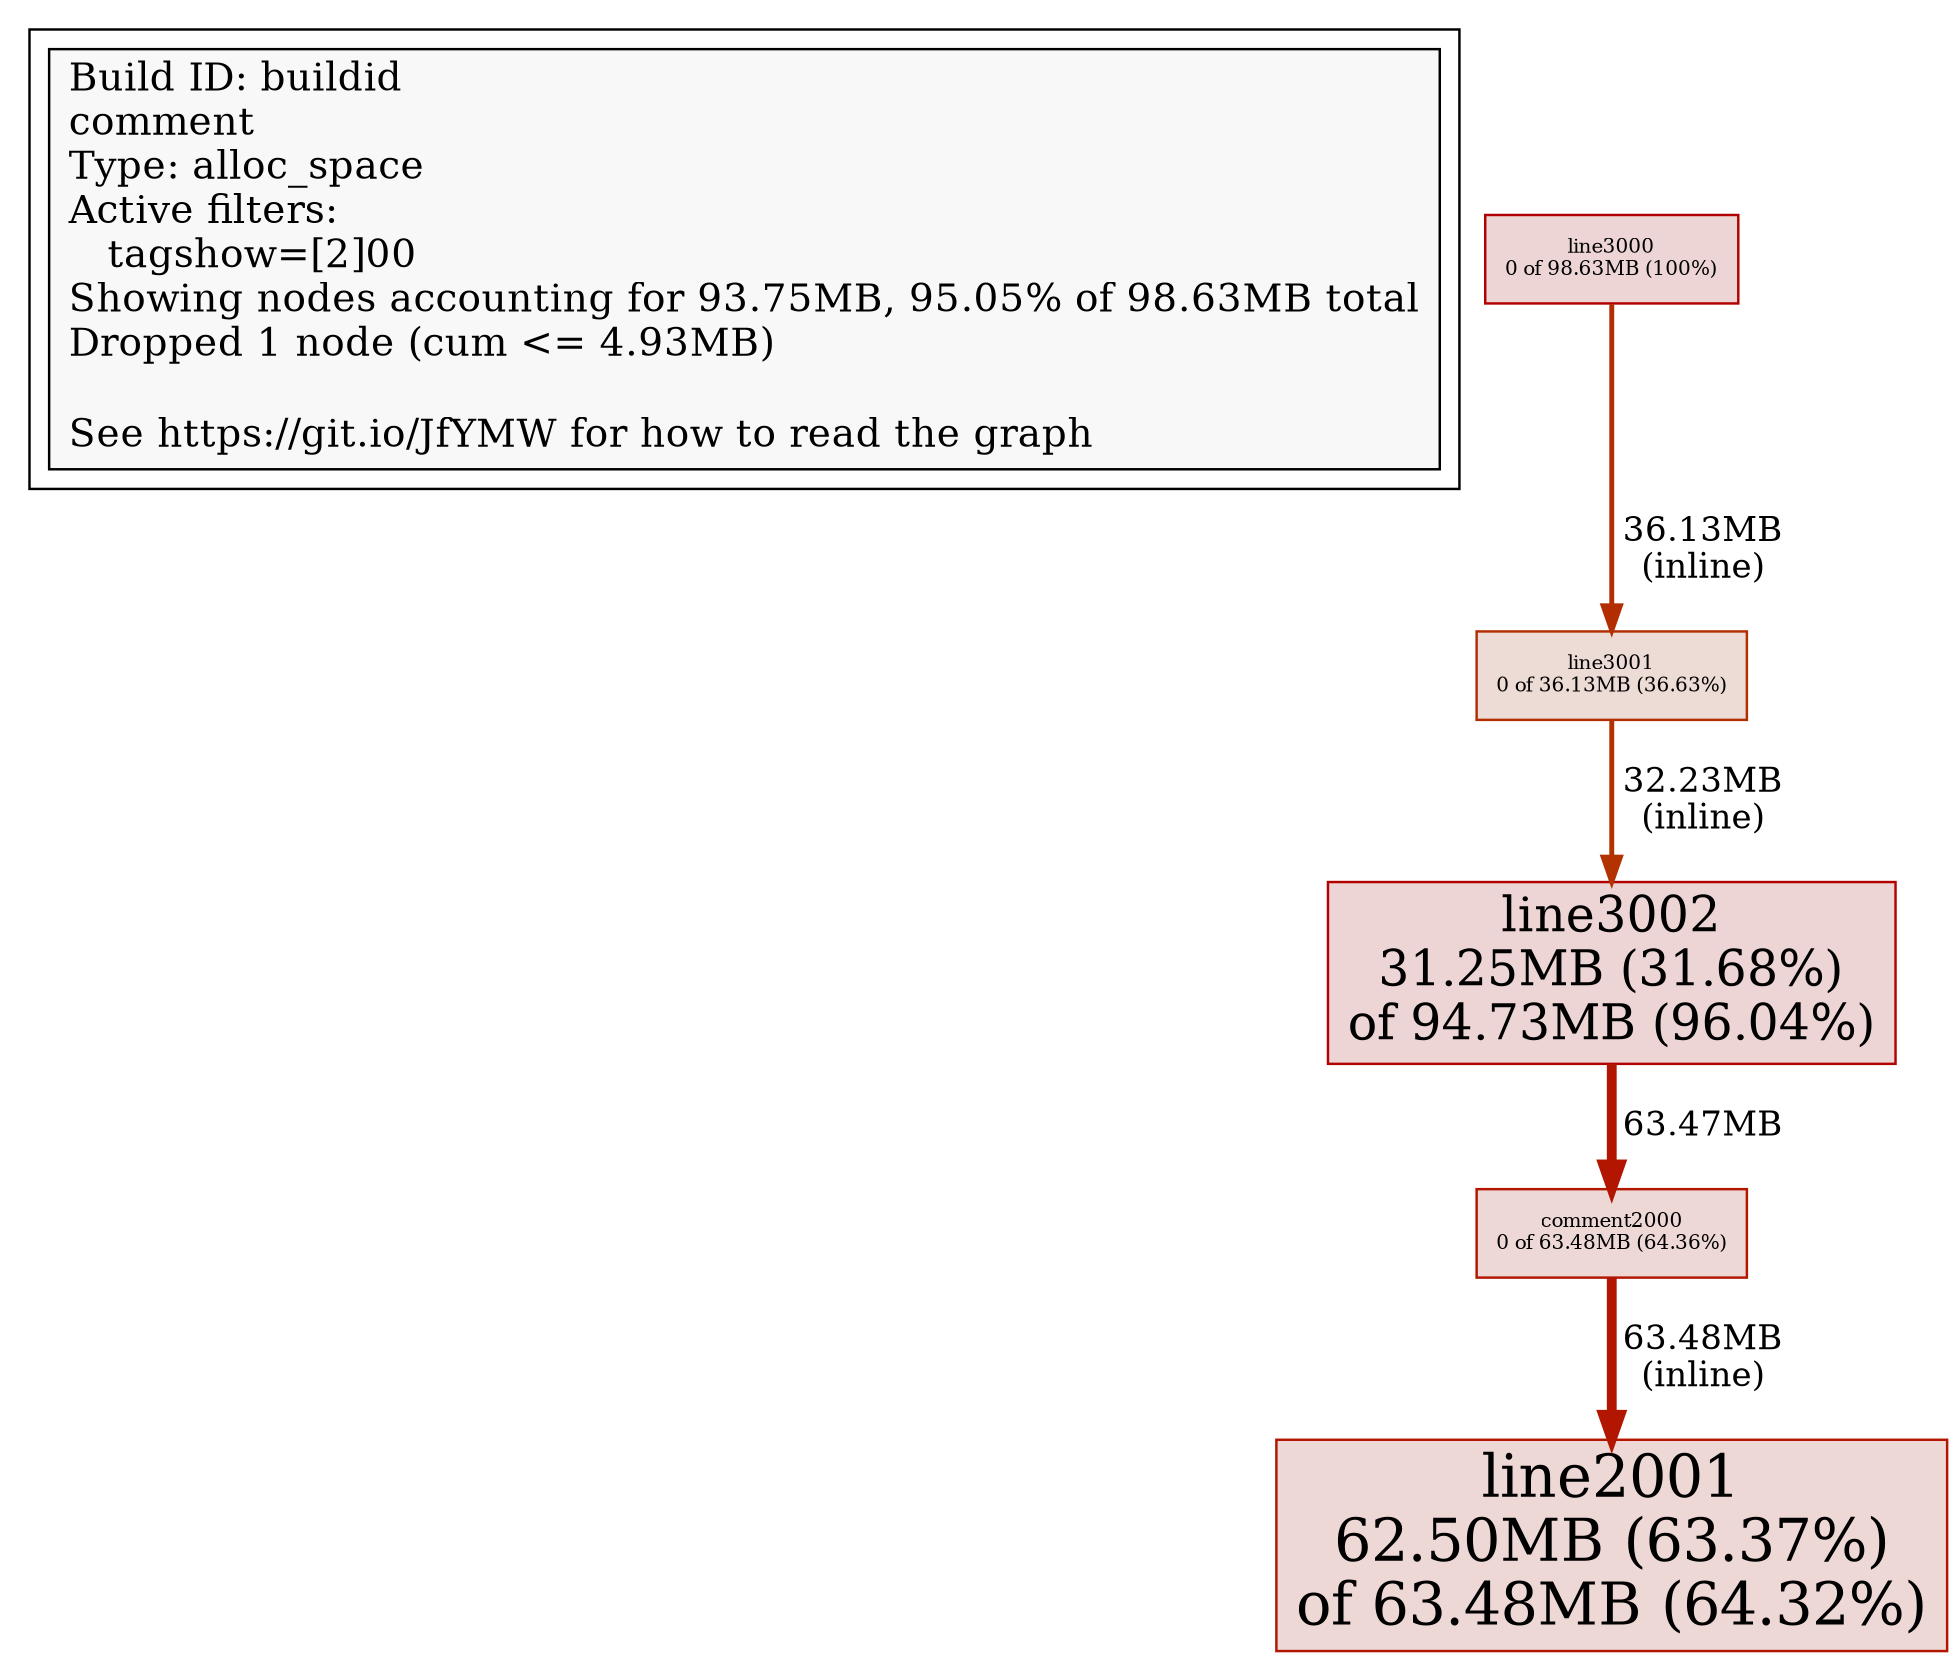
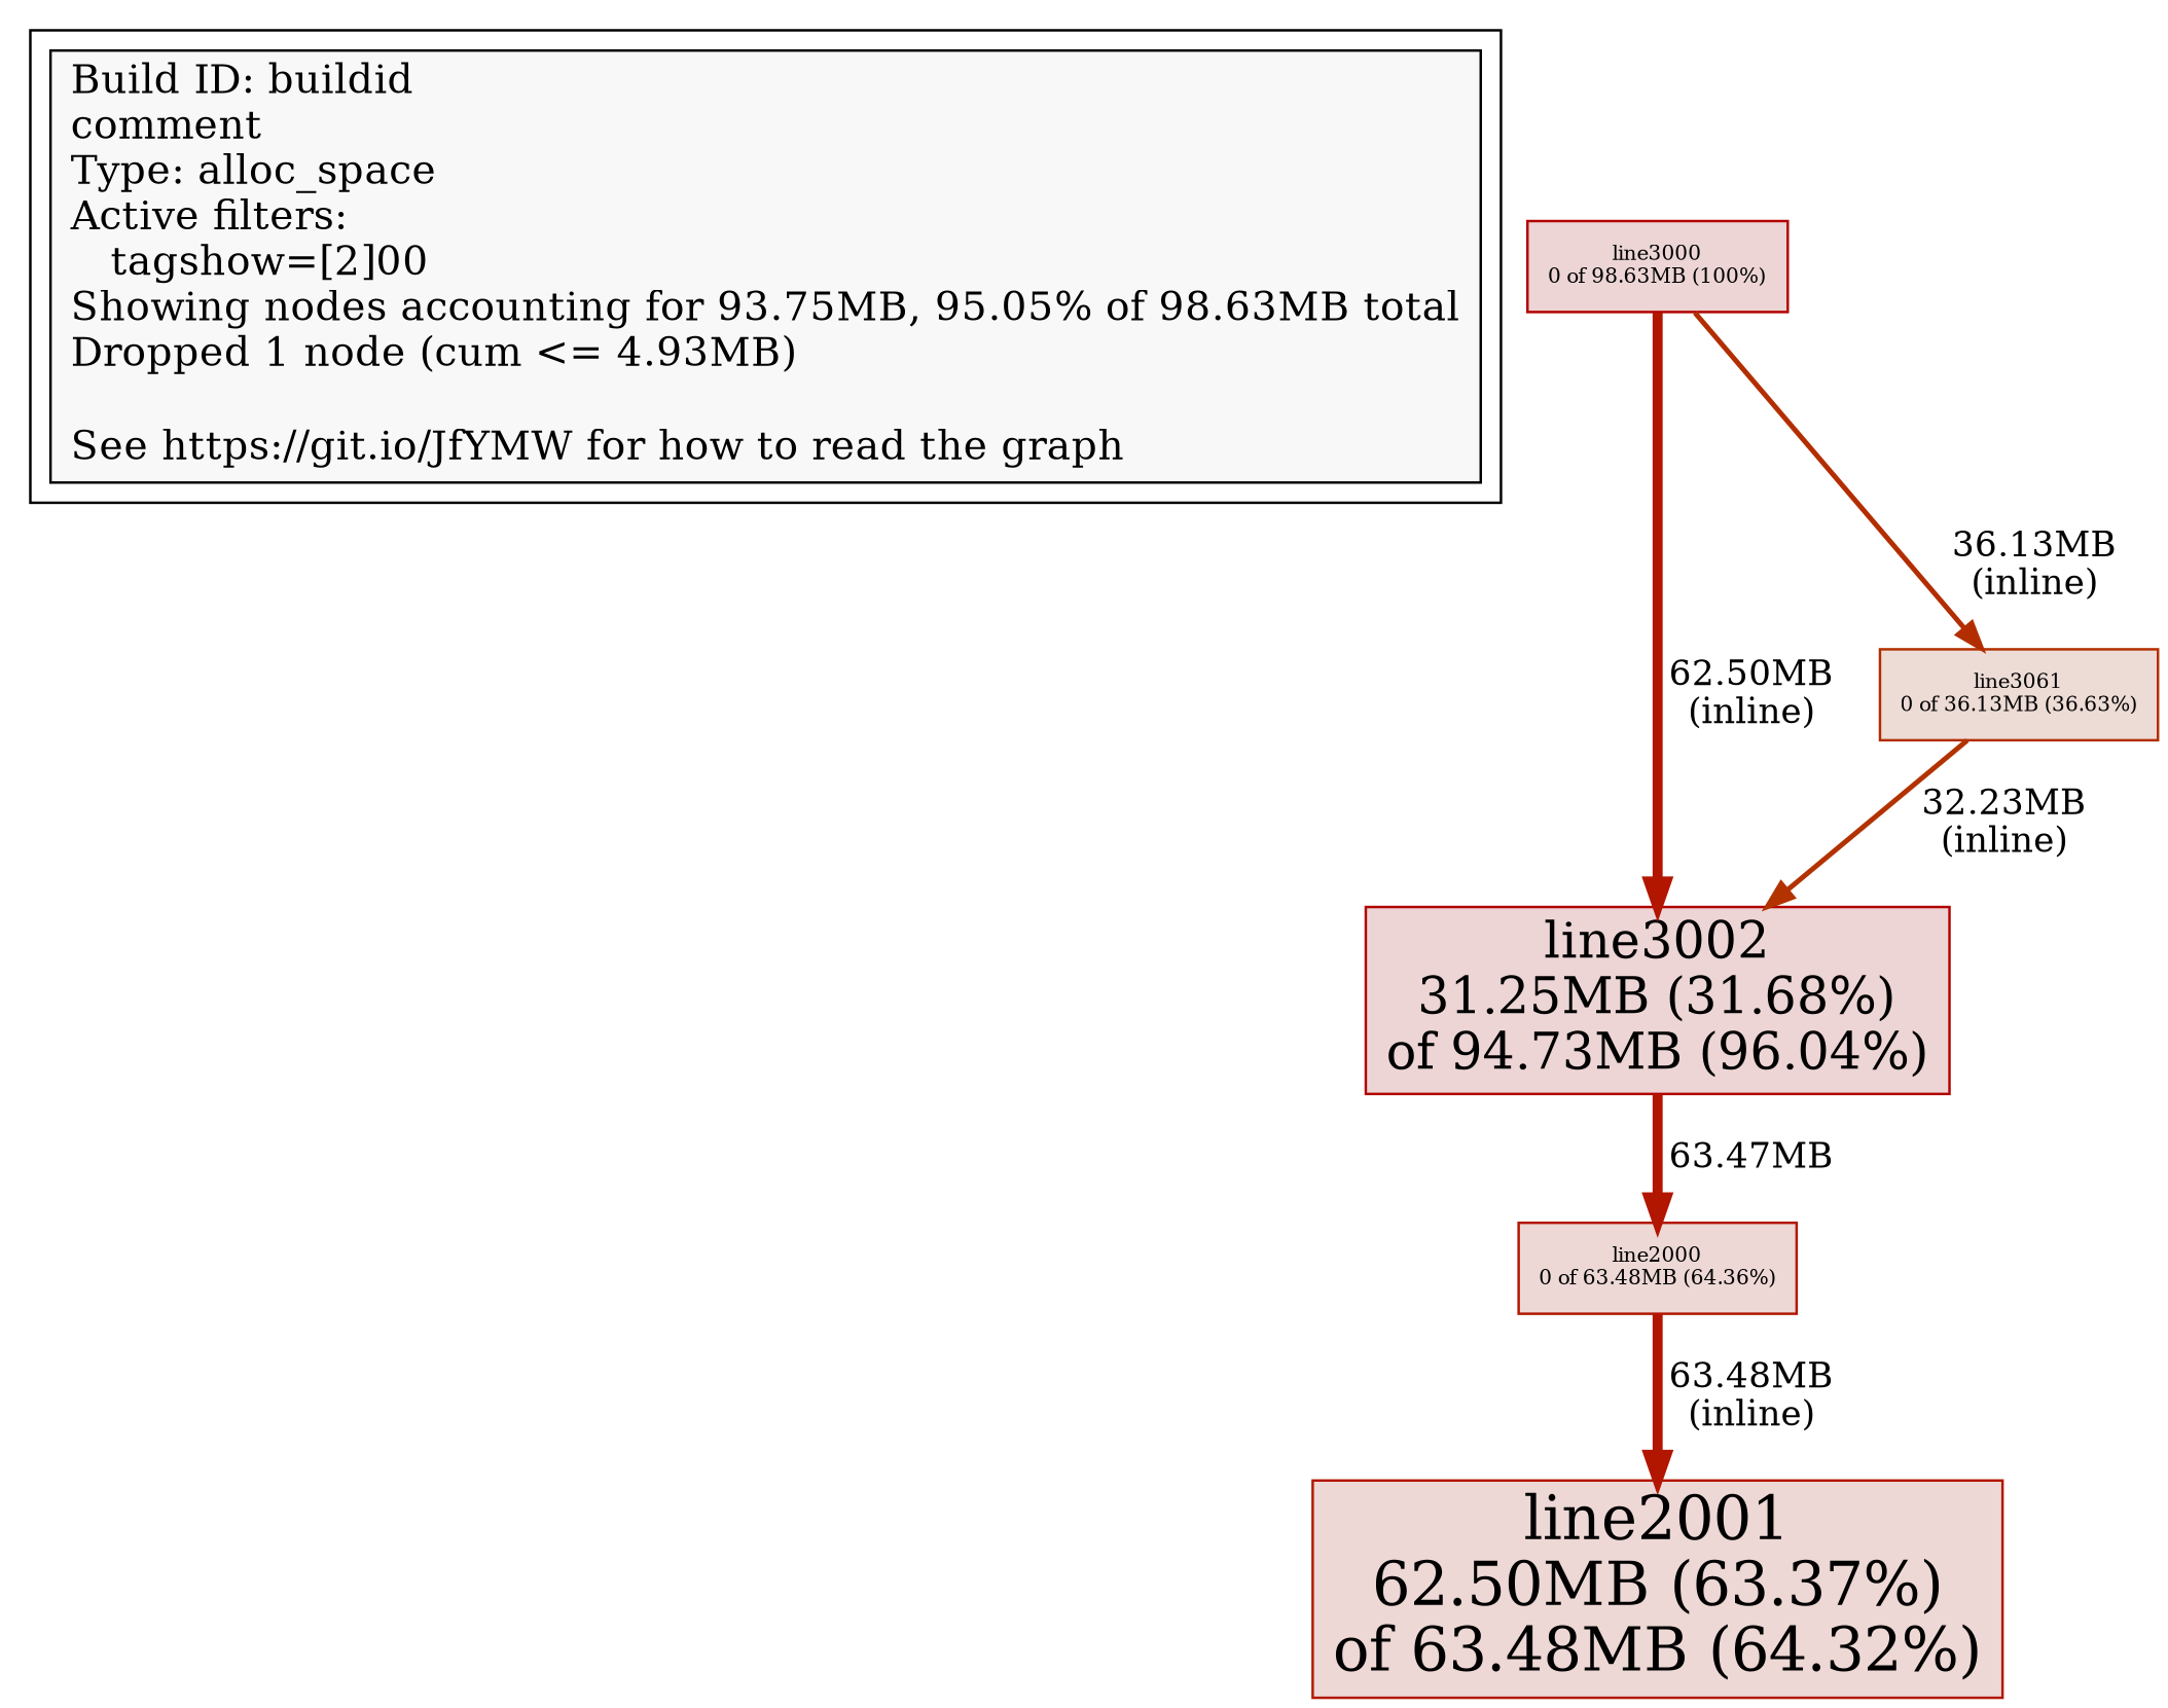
  digraph {
    node [fillcolor="#edd5d5" fontsize=8 shape=box style=filled color="#b21600"]
    edge [color="#b21600" penwidth=4 weight=65]
    n1 [fillcolor="#f8f8f8" fontsize=16 label="Build ID: buildid\lcomment\lType: alloc_space\lActive filters:\l   tagshow=[2]00\lShowing nodes accounting for 93.75MB, 95.05% of 98.63MB total\lDropped 1 node (cum <= 4.93MB)\l\lSee https://git.io/JfYMW for how to read the graph\l" color=""]
    n2 [color="#b20200" fontsize=20 label="line3002\n31.25MB (31.68%)\nof 94.73MB (96.04%)"]
-   n3 [fillcolor="#edd8d5" label="comment2000\n0 of 63.48MB (64.36%)"]
+   n3 [fillcolor="#edd8d5" label="line2000\n0 of 63.48MB (64.36%)"]
    n4 [fillcolor="#edd8d5" fontsize=24 label="line2001\n62.50MB (63.37%)\nof 63.48MB (64.32%)"]
    n5 [color="#b20000" label="line3000\n0 of 98.63MB (100%)"]
-   n6 [color="#b22e00" fillcolor="#eddbd5" label="line3001\n0 of 36.13MB (36.63%)"]
+   n6 [color="#b22e00" fillcolor="#eddbd5" label="line3061\n0 of 36.13MB (36.63%)"]
    subgraph cluster_1 {
      n1
    }
    n2 -> n3 [label=" 63.47MB"]
    n3 -> n4 [label=" 63.48MB\n (inline)"]
+   n5 -> n2 [label=" 62.50MB\n (inline)" weight=64]
    n5 -> n6 [color="#b22e00" label=" 36.13MB\n (inline)" penwidth=2 weight=37]
    n6 -> n2 [color="#b23200" label=" 32.23MB\n (inline)" penwidth=2 weight=33]
  }
